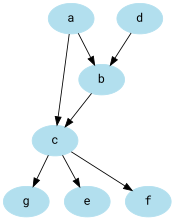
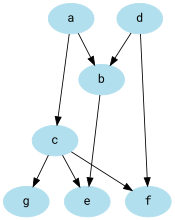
  digraph {
    fontname="Roboto Mono"
    node [color=lightblue2 fontname="Roboto Mono" style=filled]
    edge [fontname="Roboto Mono"]
    n1 [label=a]
    n2 [label=b]
    n3 [label=c]
    n4 [label=e]
    n5 [label=g]
    n6 [label=f]
    n7 [label=d]
    n1 -> n2
    n1 -> n3
-   n2 -> n3
+   n2 -> n4
    n3 -> n4
    n3 -> n5
    n3 -> n6
    n7 -> n2
+   n7 -> n6
  }
